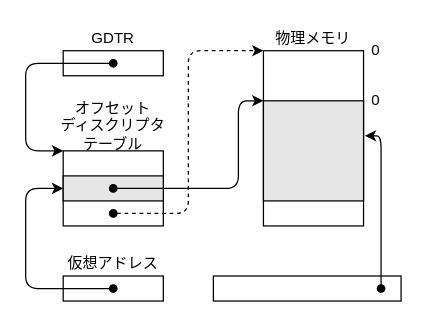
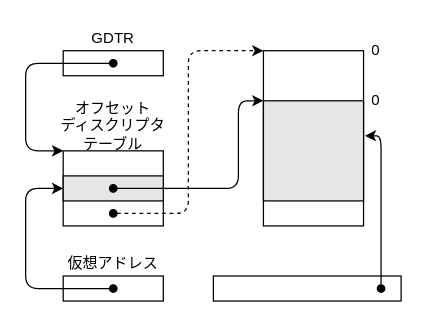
  <mxCell id="0" />
  <mxCell id="1" parent="0" />
  <mxCell id="2" value="" style="rounded=0;whiteSpace=wrap;html=1;" vertex="1" parent="1"><mxGeometry x="210" y="40" width="80" height="140" as="geometry" /></mxCell>
- <mxCell id="3" value="物理メモリ" style="text;html=1;strokeColor=none;fillColor=none;align=center;verticalAlign=middle;whiteSpace=wrap;rounded=0;" vertex="1" parent="1"><mxGeometry x="210" y="20" width="80" height="20" as="geometry" /></mxCell>
  <mxCell id="4" value="" style="rounded=0;whiteSpace=wrap;html=1;" vertex="1" parent="1"><mxGeometry x="50" y="40" width="80" height="20" as="geometry" /></mxCell>
  <mxCell id="5" value="GDTR" style="text;html=1;strokeColor=none;fillColor=none;align=center;verticalAlign=middle;whiteSpace=wrap;rounded=0;" vertex="1" parent="1"><mxGeometry x="50" y="20" width="80" height="20" as="geometry" /></mxCell>
  <mxCell id="6" value="" style="rounded=0;whiteSpace=wrap;html=1;" vertex="1" parent="1"><mxGeometry x="50" y="120" width="80" height="60" as="geometry" /></mxCell>
  <mxCell id="7" value="オフセット&lt;br&gt;ディスクリプタ&lt;br&gt;テーブル" style="text;html=1;strokeColor=none;fillColor=none;align=center;verticalAlign=middle;whiteSpace=wrap;rounded=0;" vertex="1" parent="1"><mxGeometry x="40" y="80" width="100" height="40" as="geometry" /></mxCell>
  <mxCell id="8" value="" style="rounded=0;whiteSpace=wrap;html=1;fillColor=#E6E6E6;" vertex="1" parent="1"><mxGeometry x="50" y="140" width="80" height="20" as="geometry" /></mxCell>
  <mxCell id="9" value="" style="rounded=0;whiteSpace=wrap;html=1;" vertex="1" parent="1"><mxGeometry x="50" y="220" width="80" height="20" as="geometry" /></mxCell>
  <mxCell id="10" value="仮想アドレス" style="text;html=1;strokeColor=none;fillColor=none;align=center;verticalAlign=middle;whiteSpace=wrap;rounded=0;" vertex="1" parent="1"><mxGeometry x="30" y="200" width="120" height="20" as="geometry" /></mxCell>
  <mxCell id="11" value="" style="endArrow=classic;html=1;startArrow=oval;startFill=1;entryX=0;entryY=0;entryDx=0;entryDy=0;" edge="1" parent="1" target="6"><mxGeometry width="50" height="50" relative="1" as="geometry"><mxPoint x="90" y="50" as="sourcePoint" /><mxPoint x="0" y="50" as="targetPoint" /><Array as="points"><mxPoint x="20" y="50" /><mxPoint x="20" y="120" /></Array></mxGeometry></mxCell>
  <mxCell id="12" value="" style="endArrow=classic;html=1;startArrow=oval;startFill=1;entryX=0;entryY=0.5;entryDx=0;entryDy=0;" edge="1" parent="1" target="8"><mxGeometry width="50" height="50" relative="1" as="geometry"><mxPoint x="90" y="230" as="sourcePoint" /><mxPoint x="0" y="180" as="targetPoint" /><Array as="points"><mxPoint x="20" y="230" /><mxPoint x="20" y="150" /></Array></mxGeometry></mxCell>
  <mxCell id="13" value="" style="rounded=0;whiteSpace=wrap;html=1;" vertex="1" parent="1"><mxGeometry x="170" y="220" width="150" height="20" as="geometry" /></mxCell>
  <mxCell id="14" value="" style="endArrow=classic;html=1;startArrow=oval;startFill=1;entryX=0;entryY=0;entryDx=0;entryDy=0;" edge="1" parent="1" target="15"><mxGeometry width="50" height="50" relative="1" as="geometry"><mxPoint x="90" y="150" as="sourcePoint" /><mxPoint x="250" y="150" as="targetPoint" /><Array as="points"><mxPoint x="190" y="150" /><mxPoint x="190" y="80" /></Array></mxGeometry></mxCell>
  <mxCell id="15" value="" style="rounded=0;whiteSpace=wrap;html=1;fillColor=#E6E6E6;" vertex="1" parent="1"><mxGeometry x="210" y="80" width="80" height="80" as="geometry" /></mxCell>
  <mxCell id="16" value="0" style="text;html=1;strokeColor=none;fillColor=none;align=center;verticalAlign=middle;whiteSpace=wrap;rounded=0;" vertex="1" parent="1"><mxGeometry x="290" y="70" width="20" height="20" as="geometry" /></mxCell>
  <mxCell id="17" value="" style="endArrow=classic;html=1;startArrow=oval;startFill=1;entryX=1.013;entryY=0.35;entryDx=0;entryDy=0;entryPerimeter=0;" edge="1" parent="1" target="15"><mxGeometry width="50" height="50" relative="1" as="geometry"><mxPoint x="304" y="230" as="sourcePoint" /><mxPoint x="350" y="170" as="targetPoint" /><Array as="points"><mxPoint x="304" y="108" /></Array></mxGeometry></mxCell>
  <mxCell id="18" value="" style="endArrow=classic;html=1;startArrow=oval;startFill=1;entryX=0;entryY=0;entryDx=0;entryDy=0;dashed=1;exitX=0.5;exitY=0.833;exitDx=0;exitDy=0;exitPerimeter=0;" edge="1" parent="1" source="6" target="2"><mxGeometry width="50" height="50" relative="1" as="geometry"><mxPoint x="90" y="130" as="sourcePoint" /><mxPoint x="180" y="40" as="targetPoint" /><Array as="points"><mxPoint x="150" y="170" /><mxPoint x="150" y="40" /></Array></mxGeometry></mxCell>
  <mxCell id="19" value="0" style="text;html=1;strokeColor=none;fillColor=none;align=center;verticalAlign=middle;whiteSpace=wrap;rounded=0;" vertex="1" parent="1"><mxGeometry x="290" y="30" width="20" height="20" as="geometry" /></mxCell>
